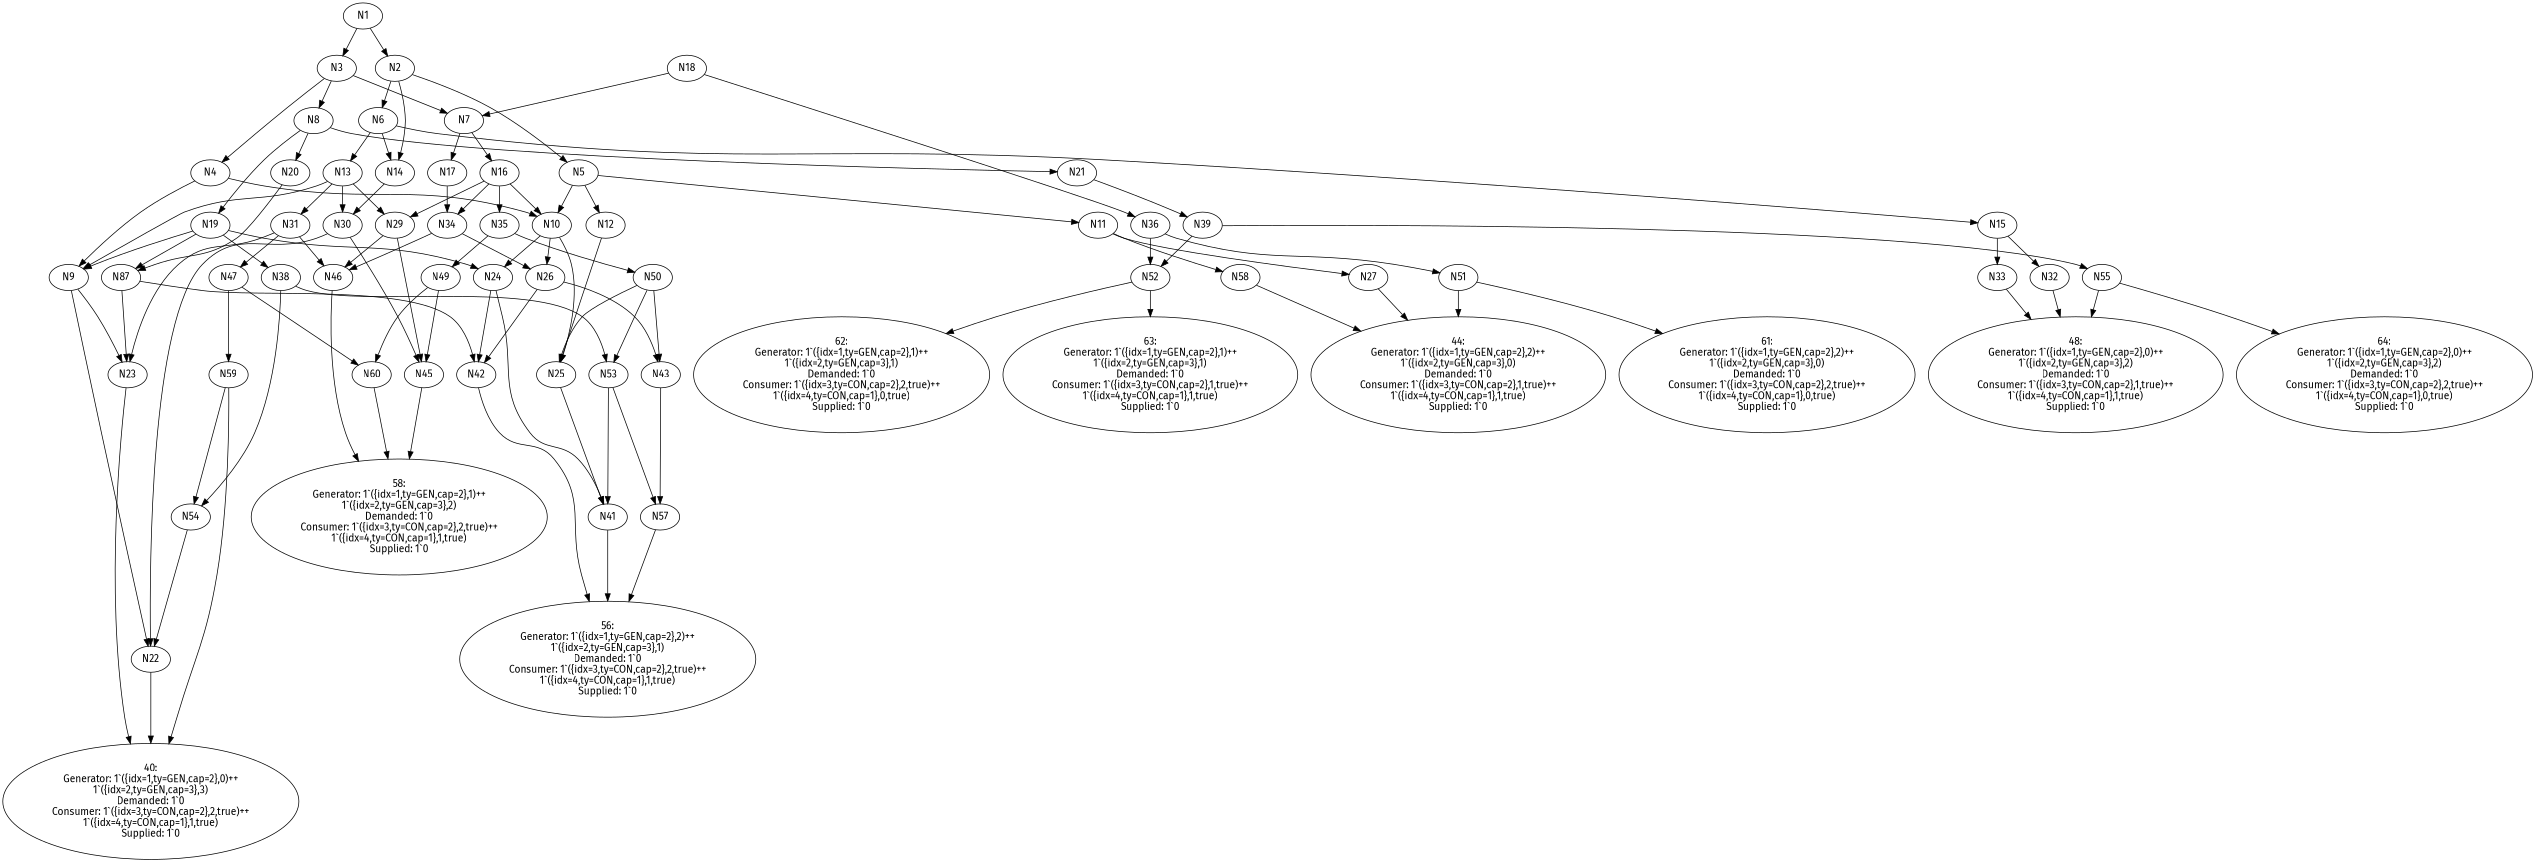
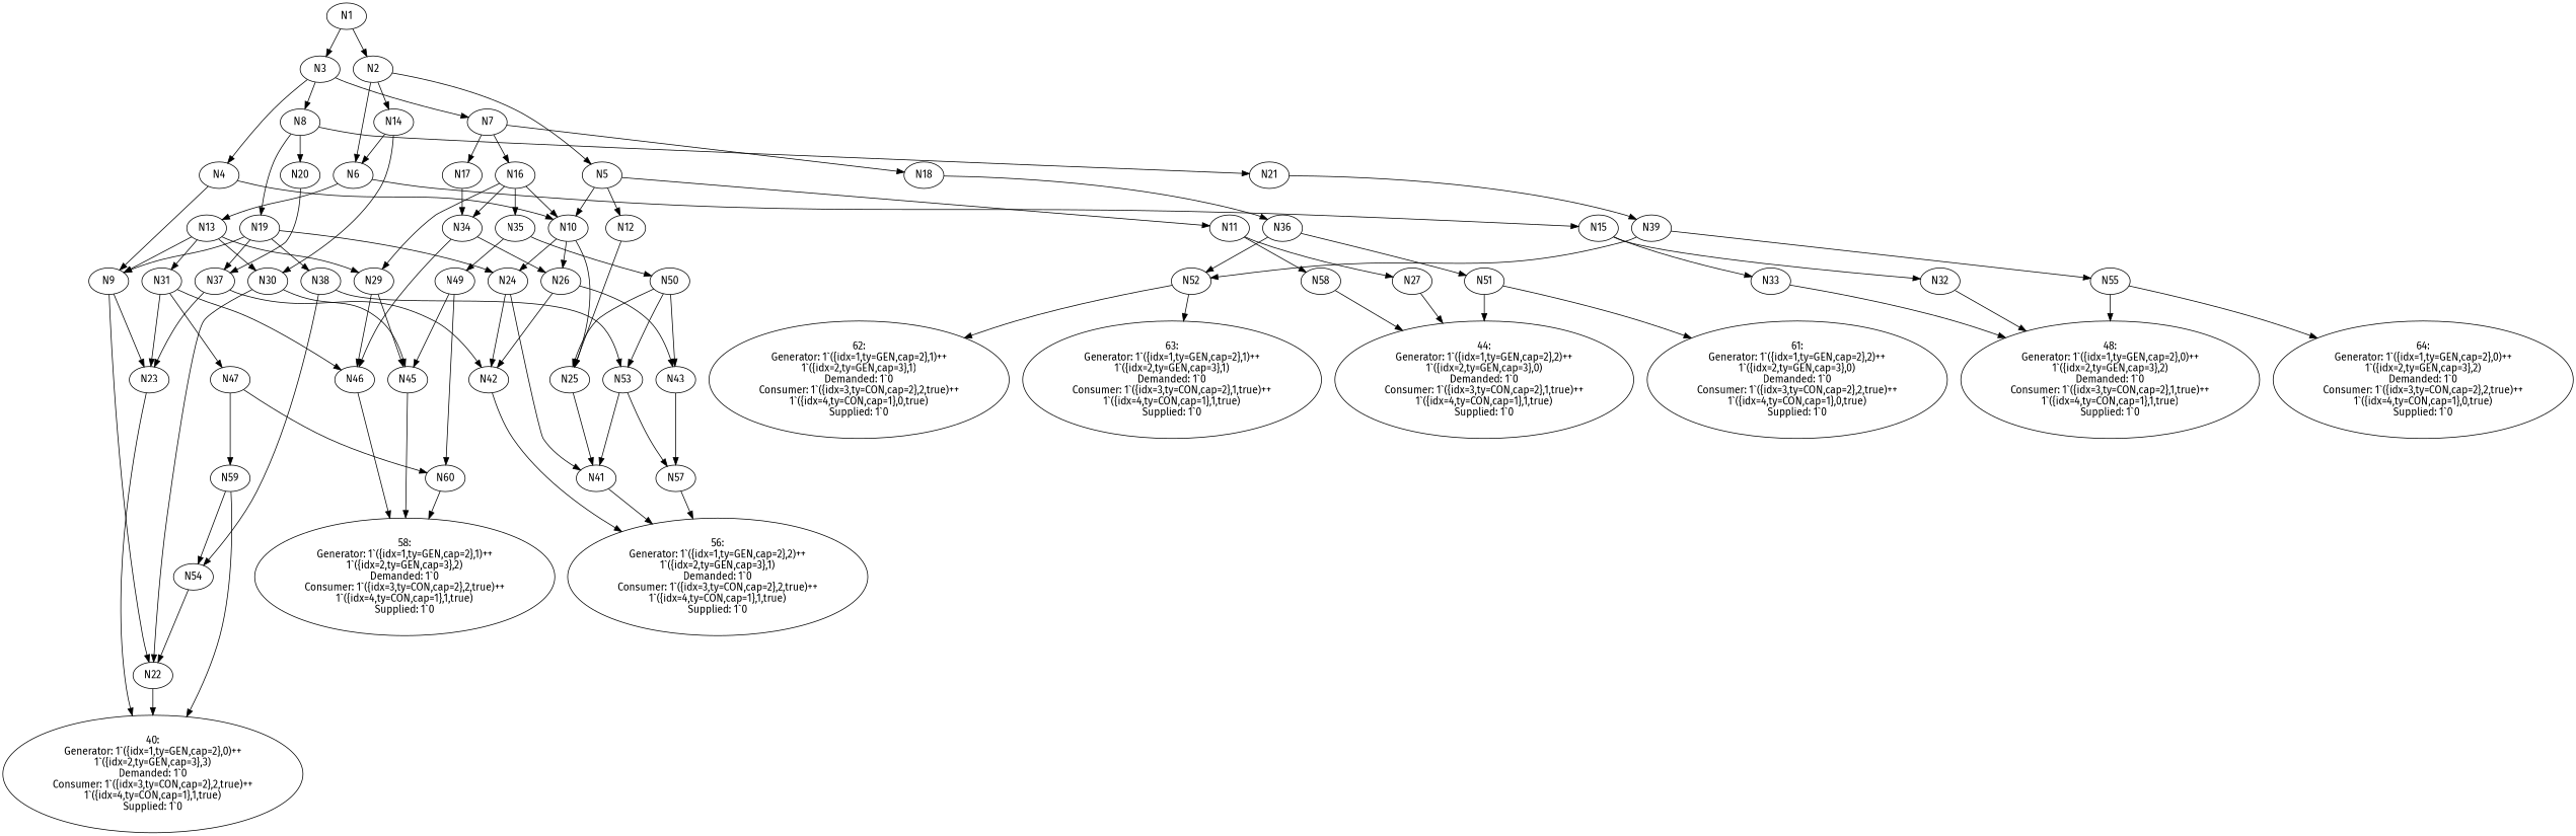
  digraph {
    fontname="Fira Sans"
    node [fontname="Fira Sans"]
    edge [fontname="Fira Sans"]
    n1 [label="40:\nGenerator: 1`({idx=1,ty=GEN,cap=2},0)++\n1`({idx=2,ty=GEN,cap=3},3)\nDemanded: 1`0\nConsumer: 1`({idx=3,ty=CON,cap=2},2,true)++\n1`({idx=4,ty=CON,cap=1},1,true)\nSupplied: 1`0\n"]
    n2 [label="44:\nGenerator: 1`({idx=1,ty=GEN,cap=2},2)++\n1`({idx=2,ty=GEN,cap=3},0)\nDemanded: 1`0\nConsumer: 1`({idx=3,ty=CON,cap=2},1,true)++\n1`({idx=4,ty=CON,cap=1},1,true)\nSupplied: 1`0\n"]
    n3 [label="48:\nGenerator: 1`({idx=1,ty=GEN,cap=2},0)++\n1`({idx=2,ty=GEN,cap=3},2)\nDemanded: 1`0\nConsumer: 1`({idx=3,ty=CON,cap=2},1,true)++\n1`({idx=4,ty=CON,cap=1},1,true)\nSupplied: 1`0\n"]
    n4 [label="56:\nGenerator: 1`({idx=1,ty=GEN,cap=2},2)++\n1`({idx=2,ty=GEN,cap=3},1)\nDemanded: 1`0\nConsumer: 1`({idx=3,ty=CON,cap=2},2,true)++\n1`({idx=4,ty=CON,cap=1},1,true)\nSupplied: 1`0\n"]
    n5 [label="58:\nGenerator: 1`({idx=1,ty=GEN,cap=2},1)++\n1`({idx=2,ty=GEN,cap=3},2)\nDemanded: 1`0\nConsumer: 1`({idx=3,ty=CON,cap=2},2,true)++\n1`({idx=4,ty=CON,cap=1},1,true)\nSupplied: 1`0\n"]
    n6 [label="61:\nGenerator: 1`({idx=1,ty=GEN,cap=2},2)++\n1`({idx=2,ty=GEN,cap=3},0)\nDemanded: 1`0\nConsumer: 1`({idx=3,ty=CON,cap=2},2,true)++\n1`({idx=4,ty=CON,cap=1},0,true)\nSupplied: 1`0\n"]
    n7 [label="62:\nGenerator: 1`({idx=1,ty=GEN,cap=2},1)++\n1`({idx=2,ty=GEN,cap=3},1)\nDemanded: 1`0\nConsumer: 1`({idx=3,ty=CON,cap=2},2,true)++\n1`({idx=4,ty=CON,cap=1},0,true)\nSupplied: 1`0\n"]
    n8 [label="63:\nGenerator: 1`({idx=1,ty=GEN,cap=2},1)++\n1`({idx=2,ty=GEN,cap=3},1)\nDemanded: 1`0\nConsumer: 1`({idx=3,ty=CON,cap=2},1,true)++\n1`({idx=4,ty=CON,cap=1},1,true)\nSupplied: 1`0\n"]
    n9 [label="64:\nGenerator: 1`({idx=1,ty=GEN,cap=2},0)++\n1`({idx=2,ty=GEN,cap=3},2)\nDemanded: 1`0\nConsumer: 1`({idx=3,ty=CON,cap=2},2,true)++\n1`({idx=4,ty=CON,cap=1},0,true)\nSupplied: 1`0\n"]
    N1
    N3
    N2
    N4
    N8
    N7
    N6
    N5
    N14
    N10
    N9
    N19
    N20
    N21
    N16
    N17
    N18
    N13
    N15
    N11
    N12
    N26
    N25
    N24
    N42
    N43
    N41
    N57
    n38 [label=N58]
    N27
    N31
    N30
    N29
    N23
    N46
    N47
    N22
    N45
    N60
    N59
    N33
    N32
    N35
    N34
    N50
    N49
    N53
    N36
    N52
    N51
    N38
-   N37 [label=N87]
+   N37
    N54
    N39
    N55
    N1 -> N3
    N1 -> N2
    N3 -> N4
    N3 -> N8
    N3 -> N7
    N2 -> N6
    N2 -> N5
    N2 -> N14
    N4 -> N10
    N4 -> N9
    N8 -> N19
    N8 -> N20
    N8 -> N21
    N7 -> N16
    N7 -> N17
-   N18 -> N7
-   N6 -> N14
+   N7 -> N18
+   N14 -> N6
    N6 -> N13
    N6 -> N15
    N5 -> N10
    N5 -> N11
    N5 -> N12
    N14 -> N30
    N10 -> N26
    N10 -> N25
    N10 -> N24
    N9 -> N23
    N9 -> N22
    N19 -> N9
    N19 -> N24
    N19 -> N38
    N19 -> N37
    N20 -> N37
    N21 -> N39
    N16 -> N10
    N16 -> N29
    N16 -> N35
    N16 -> N34
    N17 -> N34
    N18 -> N36
    N13 -> N9
    N13 -> N31
    N13 -> N30
    N13 -> N29
    N15 -> N33
    N15 -> N32
    N11 -> n38
    N11 -> N27
    N12 -> N25
    N26 -> N42
    N26 -> N43
    N25 -> N41
    N24 -> N42
    N24 -> N41
    N42 -> n4
    N43 -> N57
    N41 -> n4
    N57 -> n4
    n38 -> n2
    N27 -> n2
    N31 -> N23
    N31 -> N46
    N31 -> N47
    N30 -> N22
    N30 -> N45
    N29 -> N46
    N29 -> N45
    N23 -> n1
    N46 -> n5
    N47 -> N60
    N47 -> N59
    N22 -> n1
    N45 -> n5
    N60 -> n5
    N59 -> n1
    N59 -> N54
    N33 -> n3
    N32 -> n3
    N35 -> N50
    N35 -> N49
    N34 -> N26
    N34 -> N46
    N50 -> N25
    N50 -> N43
    N50 -> N53
    N49 -> N45
    N49 -> N60
    N53 -> N41
    N53 -> N57
    N36 -> N52
    N36 -> N51
    N52 -> n7
    N52 -> n8
    N51 -> n2
    N51 -> n6
    N38 -> N53
    N38 -> N54
    N37 -> N42
    N37 -> N23
    N54 -> N22
    N39 -> N52
    N39 -> N55
    N55 -> n3
    N55 -> n9
  }
